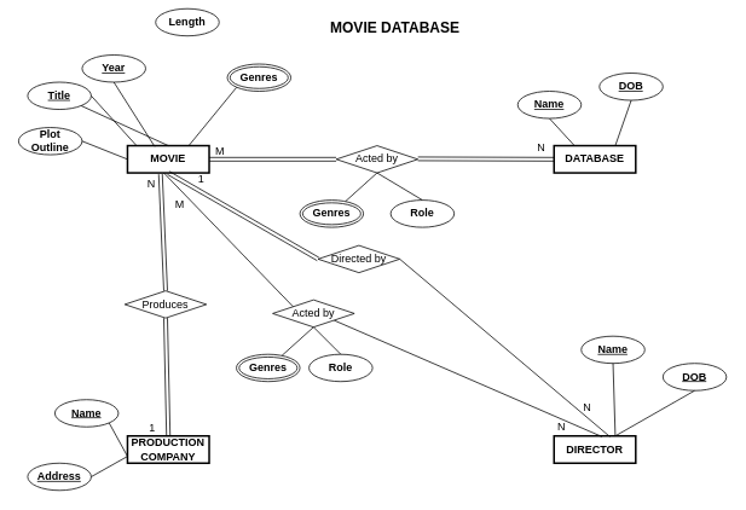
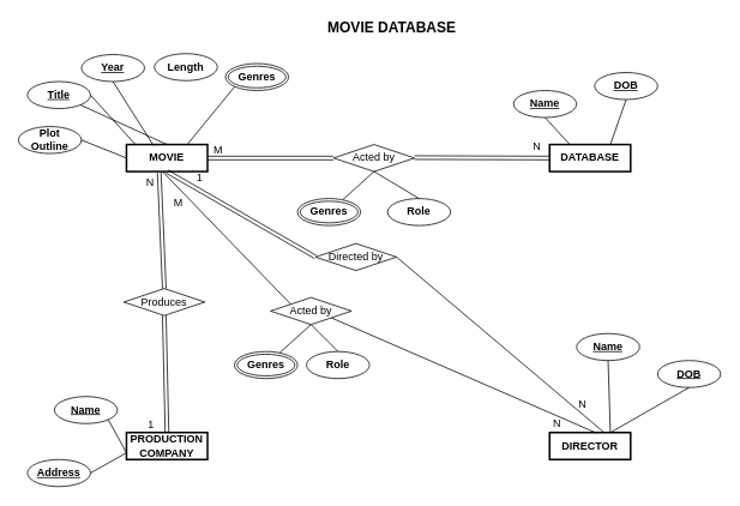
  <mxCell id="0" />
  <mxCell id="1" parent="0" />
  <mxCell id="2" value="MOVIE" style="whiteSpace=wrap;html=1;align=center;fontStyle=1;strokeWidth=2;" parent="1" vertex="1"><mxGeometry x="140" y="160" width="90" height="30" as="geometry" /></mxCell>
  <mxCell id="3" value="PRODUCTION&lt;br&gt;COMPANY" style="whiteSpace=wrap;html=1;align=center;fontStyle=1;strokeWidth=2;" parent="1" vertex="1"><mxGeometry x="140" y="480" width="90" height="30" as="geometry" /></mxCell>
  <mxCell id="4" value="DIRECTOR" style="whiteSpace=wrap;html=1;align=center;fontStyle=1;strokeWidth=2;" parent="1" vertex="1"><mxGeometry x="610" y="480" width="90" height="30" as="geometry" /></mxCell>
  <mxCell id="5" value="DATABASE" style="whiteSpace=wrap;html=1;align=center;fontStyle=1;strokeWidth=2;" parent="1" vertex="1"><mxGeometry x="610" y="160" width="90" height="30" as="geometry" /></mxCell>
  <mxCell id="6" value="Title" style="ellipse;whiteSpace=wrap;html=1;align=center;fontStyle=5" parent="1" vertex="1"><mxGeometry x="30" y="90" width="70" height="30" as="geometry" /></mxCell>
  <mxCell id="7" value="Year" style="ellipse;whiteSpace=wrap;html=1;align=center;fontStyle=5" parent="1" vertex="1"><mxGeometry x="90" y="60" width="70" height="30" as="geometry" /></mxCell>
- <mxCell id="8" value="Length" style="ellipse;whiteSpace=wrap;html=1;align=center;fontStyle=1" parent="1" vertex="1"><mxGeometry x="171" y="9" width="70" height="30" as="geometry" /></mxCell>
+ <mxCell id="8" value="Length" style="ellipse;whiteSpace=wrap;html=1;align=center;fontStyle=1" parent="1" vertex="1"><mxGeometry x="171" y="59" width="70" height="30" as="geometry" /></mxCell>
  <mxCell id="9" value="Plot&lt;br&gt;Outline" style="ellipse;whiteSpace=wrap;html=1;align=center;fontStyle=1" parent="1" vertex="1"><mxGeometry y="140" width="70" height="30" as="geometry" x="20" /></mxCell>
  <mxCell id="10" value="Name" style="ellipse;whiteSpace=wrap;html=1;align=center;fontStyle=5" parent="1" vertex="1"><mxGeometry x="570" y="100" width="70" height="30" as="geometry" /></mxCell>
  <mxCell id="11" value="DOB" style="ellipse;whiteSpace=wrap;html=1;align=center;fontStyle=5" parent="1" vertex="1"><mxGeometry x="660" y="80" width="70" height="30" as="geometry" /></mxCell>
  <mxCell id="12" value="Role" style="ellipse;whiteSpace=wrap;html=1;align=center;fontStyle=1" parent="1" vertex="1"><mxGeometry x="430" y="220" width="70" height="30" as="geometry" /></mxCell>
  <mxCell id="13" value="Name" style="ellipse;whiteSpace=wrap;html=1;align=center;fontStyle=5" parent="1" vertex="1"><mxGeometry x="640" y="370" width="70" height="30" as="geometry" /></mxCell>
  <mxCell id="14" value="DOB" style="ellipse;whiteSpace=wrap;html=1;align=center;fontStyle=5" parent="1" vertex="1"><mxGeometry x="730" y="400" width="70" height="30" as="geometry" /></mxCell>
  <mxCell id="15" value="Name" style="ellipse;whiteSpace=wrap;html=1;align=center;fontStyle=5" parent="1" vertex="1"><mxGeometry x="60" y="440" width="70" height="30" as="geometry" /></mxCell>
  <mxCell id="16" value="Address" style="ellipse;whiteSpace=wrap;html=1;align=center;fontStyle=5" parent="1" vertex="1"><mxGeometry x="30" y="510" width="70" height="30" as="geometry" /></mxCell>
  <mxCell id="17" value="Acted by" style="shape=rhombus;perimeter=rhombusPerimeter;whiteSpace=wrap;html=1;align=center;" parent="1" vertex="1"><mxGeometry x="370" y="160" width="90" height="30" as="geometry" /></mxCell>
  <mxCell id="18" value="Directed by" style="shape=rhombus;perimeter=rhombusPerimeter;whiteSpace=wrap;html=1;align=center;" parent="1" vertex="1"><mxGeometry x="350" y="270" width="90" height="30" as="geometry" /></mxCell>
  <mxCell id="19" value="" style="endArrow=none;html=1;rounded=0;exitX=0;exitY=0.5;exitDx=0;exitDy=0;entryX=1;entryY=0.5;entryDx=0;entryDy=0;" parent="1" source="2" target="9" edge="1"><mxGeometry relative="1" as="geometry"><mxPoint x="350" y="310" as="sourcePoint" /><mxPoint x="510" y="310" as="targetPoint" /></mxGeometry></mxCell>
  <mxCell id="20" value="" style="endArrow=none;html=1;rounded=0;entryX=1;entryY=0.5;entryDx=0;entryDy=0;" parent="1" target="6" edge="1"><mxGeometry relative="1" as="geometry"><mxPoint x="150" y="160" as="sourcePoint" /><mxPoint x="100" y="165" as="targetPoint" /></mxGeometry></mxCell>
  <mxCell id="21" value="" style="endArrow=none;html=1;rounded=0;entryX=0.5;entryY=1;entryDx=0;entryDy=0;exitX=0.333;exitY=0.033;exitDx=0;exitDy=0;exitPerimeter=0;" parent="1" source="2" target="7" edge="1"><mxGeometry relative="1" as="geometry"><mxPoint x="171" y="161" as="sourcePoint" /><mxPoint x="110" y="115" as="targetPoint" /></mxGeometry></mxCell>
  <mxCell id="22" value="" style="endArrow=none;html=1;rounded=0;exitX=0.5;exitY=0;exitDx=0;exitDy=0;" parent="1" source="2" target="6" edge="1"><mxGeometry relative="1" as="geometry"><mxPoint x="172.5" y="170" as="sourcePoint" /><mxPoint x="135" y="100" as="targetPoint" /></mxGeometry></mxCell>
  <mxCell id="23" value="" style="endArrow=none;html=1;rounded=0;exitX=0.75;exitY=0;exitDx=0;exitDy=0;entryX=0;entryY=1;entryDx=0;entryDy=0;" parent="1" source="2" edge="1"><mxGeometry relative="1" as="geometry"><mxPoint x="195" y="170" as="sourcePoint" /><mxPoint x="260.251" y="95.607" as="targetPoint" /></mxGeometry></mxCell>
  <mxCell id="24" value="" style="endArrow=none;html=1;rounded=0;exitX=0.5;exitY=1;exitDx=0;exitDy=0;entryX=0.25;entryY=0;entryDx=0;entryDy=0;" parent="1" source="10" target="5" edge="1"><mxGeometry relative="1" as="geometry"><mxPoint x="217.5" y="170" as="sourcePoint" /><mxPoint x="270.251" y="105.607" as="targetPoint" /></mxGeometry></mxCell>
  <mxCell id="25" value="" style="endArrow=none;html=1;rounded=0;exitX=0.5;exitY=1;exitDx=0;exitDy=0;entryX=0.75;entryY=0;entryDx=0;entryDy=0;" parent="1" source="11" target="5" edge="1"><mxGeometry relative="1" as="geometry"><mxPoint x="615" y="140" as="sourcePoint" /><mxPoint x="642.5" y="170" as="targetPoint" /></mxGeometry></mxCell>
  <mxCell id="26" value="" style="shape=link;html=1;rounded=0;exitX=1;exitY=0.5;exitDx=0;exitDy=0;entryX=0;entryY=0.5;entryDx=0;entryDy=0;" parent="1" source="2" target="17" edge="1"><mxGeometry relative="1" as="geometry"><mxPoint x="350" y="310" as="sourcePoint" /><mxPoint x="510" y="310" as="targetPoint" /></mxGeometry></mxCell>
  <mxCell id="27" value="M" style="resizable=0;html=1;align=left;verticalAlign=bottom;" parent="26" connectable="0" vertex="1"><mxGeometry x="-1" relative="1" as="geometry"><mxPoint x="5" as="offset" /></mxGeometry></mxCell>
  <mxCell id="28" value="" style="shape=link;html=1;rounded=0;exitX=0.5;exitY=1;exitDx=0;exitDy=0;entryX=0;entryY=0.5;entryDx=0;entryDy=0;" parent="1" source="2" target="18" edge="1"><mxGeometry relative="1" as="geometry"><mxPoint x="200" y="205" as="sourcePoint" /><mxPoint x="355" y="320" as="targetPoint" /></mxGeometry></mxCell>
  <mxCell id="29" value="1" style="resizable=0;html=1;align=left;verticalAlign=bottom;" parent="28" connectable="0" vertex="1"><mxGeometry x="-1" relative="1" as="geometry"><mxPoint x="31" y="15" as="offset" /></mxGeometry></mxCell>
  <mxCell id="30" value="" style="endArrow=none;html=1;rounded=0;exitX=1;exitY=0.5;exitDx=0;exitDy=0;entryX=0.684;entryY=0.027;entryDx=0;entryDy=0;entryPerimeter=0;" parent="1" source="18" target="4" edge="1"><mxGeometry relative="1" as="geometry"><mxPoint x="470" y="185" as="sourcePoint" /><mxPoint x="660" y="480" as="targetPoint" /></mxGeometry></mxCell>
  <mxCell id="31" value="N" style="resizable=0;html=1;align=right;verticalAlign=bottom;" parent="30" connectable="0" vertex="1"><mxGeometry x="1" relative="1" as="geometry"><mxPoint x="-20.19" y="-23.16" as="offset" /></mxGeometry></mxCell>
  <mxCell id="32" value="" style="endArrow=none;html=1;rounded=0;entryX=0.5;entryY=1;entryDx=0;entryDy=0;" parent="1" source="48" target="17" edge="1"><mxGeometry relative="1" as="geometry"><mxPoint x="369.749" y="214.393" as="sourcePoint" /><mxPoint x="510" y="310" as="targetPoint" /></mxGeometry></mxCell>
  <mxCell id="33" value="" style="endArrow=none;html=1;rounded=0;exitX=0.5;exitY=0;exitDx=0;exitDy=0;entryX=0.5;entryY=1;entryDx=0;entryDy=0;" parent="1" source="12" target="17" edge="1"><mxGeometry relative="1" as="geometry"><mxPoint x="379.749" y="224.393" as="sourcePoint" /><mxPoint x="425" y="200" as="targetPoint" /></mxGeometry></mxCell>
  <mxCell id="34" value="" style="endArrow=none;html=1;rounded=0;exitX=0.5;exitY=1;exitDx=0;exitDy=0;entryX=0.75;entryY=0;entryDx=0;entryDy=0;" parent="1" source="13" edge="1" target="4"><mxGeometry relative="1" as="geometry"><mxPoint x="350" y="310" as="sourcePoint" /><mxPoint x="630" y="480" as="targetPoint" /></mxGeometry></mxCell>
  <mxCell id="35" value="" style="endArrow=none;html=1;rounded=0;exitX=0.5;exitY=1;exitDx=0;exitDy=0;entryX=0.75;entryY=0;entryDx=0;entryDy=0;" parent="1" source="14" target="4" edge="1"><mxGeometry relative="1" as="geometry"><mxPoint x="620" y="450" as="sourcePoint" /><mxPoint x="670" y="480" as="targetPoint" /></mxGeometry></mxCell>
  <mxCell id="36" value="" style="endArrow=none;html=1;rounded=0;exitX=1;exitY=1;exitDx=0;exitDy=0;entryX=0;entryY=0.75;entryDx=0;entryDy=0;" parent="1" source="15" target="3" edge="1"><mxGeometry relative="1" as="geometry"><mxPoint x="350" y="310" as="sourcePoint" /><mxPoint x="510" y="310" as="targetPoint" /></mxGeometry></mxCell>
  <mxCell id="37" value="" style="endArrow=none;html=1;rounded=0;exitX=1;exitY=0.5;exitDx=0;exitDy=0;entryX=0;entryY=0.75;entryDx=0;entryDy=0;" parent="1" source="16" target="3" edge="1"><mxGeometry relative="1" as="geometry"><mxPoint x="129.749" y="475.607" as="sourcePoint" /><mxPoint x="150" y="512.5" as="targetPoint" /></mxGeometry></mxCell>
  <mxCell id="38" value="Produces" style="shape=rhombus;perimeter=rhombusPerimeter;whiteSpace=wrap;html=1;align=center;" parent="1" vertex="1"><mxGeometry x="137" y="320" width="90" height="30" as="geometry" /></mxCell>
  <mxCell id="39" value="" style="shape=link;html=1;rounded=0;exitX=0.5;exitY=0;exitDx=0;exitDy=0;entryX=0.404;entryY=1.047;entryDx=0;entryDy=0;entryPerimeter=0;" parent="1" source="38" target="2" edge="1"><mxGeometry relative="1" as="geometry"><mxPoint x="350" y="310" as="sourcePoint" /><mxPoint x="510" y="310" as="targetPoint" /></mxGeometry></mxCell>
  <mxCell id="40" value="N" style="resizable=0;html=1;align=right;verticalAlign=bottom;" parent="39" connectable="0" vertex="1"><mxGeometry x="1" relative="1" as="geometry"><mxPoint x="-5.35" y="18.71" as="offset" /></mxGeometry></mxCell>
  <mxCell id="41" value="" style="endArrow=none;html=1;rounded=0;entryX=0.587;entryY=0.027;entryDx=0;entryDy=0;exitX=1;exitY=1;exitDx=0;exitDy=0;entryPerimeter=0;" parent="1" source="45" target="4" edge="1"><mxGeometry relative="1" as="geometry"><mxPoint x="350" y="360" as="sourcePoint" /><mxPoint x="510" y="310" as="targetPoint" /></mxGeometry></mxCell>
  <mxCell id="42" value="" style="resizable=0;html=1;align=left;verticalAlign=bottom;" parent="1" connectable="0" vertex="1"><mxGeometry x="210" y="223" as="geometry"><mxPoint x="446" y="247" as="offset" /></mxGeometry></mxCell>
  <mxCell id="43" value="&lt;b style=&quot;font-size: 16px;&quot;&gt;MOVIE DATABASE&lt;/b&gt;" style="text;html=1;strokeColor=none;fillColor=none;align=center;verticalAlign=middle;whiteSpace=wrap;rounded=0;fontSize=16;" parent="1" vertex="1"><mxGeometry x="360" y="20" width="150" height="20" as="geometry" /></mxCell>
  <mxCell id="44" value="&lt;span style=&quot;font-weight: 700&quot;&gt;Genres&lt;/span&gt;" style="ellipse;shape=doubleEllipse;margin=3;whiteSpace=wrap;html=1;align=center;" vertex="1" parent="1"><mxGeometry x="250" y="70" width="70" height="30" as="geometry" /></mxCell>
  <mxCell id="45" value="Acted by" style="shape=rhombus;perimeter=rhombusPerimeter;whiteSpace=wrap;html=1;align=center;" vertex="1" parent="1"><mxGeometry x="300" y="330" width="90" height="30" as="geometry" /></mxCell>
  <mxCell id="46" value="" style="endArrow=none;html=1;rounded=0;entryX=0;entryY=0;entryDx=0;entryDy=0;" edge="1" parent="1" target="45"><mxGeometry relative="1" as="geometry"><mxPoint x="180" y="190" as="sourcePoint" /><mxPoint x="620" y="185" as="targetPoint" /></mxGeometry></mxCell>
  <mxCell id="47" value="M" style="resizable=0;html=1;align=right;verticalAlign=bottom;" connectable="0" vertex="1" parent="46"><mxGeometry x="1" relative="1" as="geometry"><mxPoint x="-119.44" y="-104.43" as="offset" /></mxGeometry></mxCell>
  <mxCell id="48" value="&lt;span style=&quot;font-weight: 700&quot;&gt;Genres&lt;/span&gt;" style="ellipse;shape=doubleEllipse;margin=3;whiteSpace=wrap;html=1;align=center;" vertex="1" parent="1"><mxGeometry x="330" y="220" width="70" height="30" as="geometry" /></mxCell>
  <mxCell id="49" value="Role" style="ellipse;whiteSpace=wrap;html=1;align=center;fontStyle=1" vertex="1" parent="1"><mxGeometry x="340" y="390" width="70" height="30" as="geometry" /></mxCell>
  <mxCell id="50" value="" style="endArrow=none;html=1;rounded=0;entryX=0.5;entryY=1;entryDx=0;entryDy=0;" edge="1" parent="1" source="52"><mxGeometry relative="1" as="geometry"><mxPoint x="299.749" y="384.393" as="sourcePoint" /><mxPoint x="345" y="360" as="targetPoint" /></mxGeometry></mxCell>
  <mxCell id="51" value="" style="endArrow=none;html=1;rounded=0;exitX=0.5;exitY=0;exitDx=0;exitDy=0;entryX=0.5;entryY=1;entryDx=0;entryDy=0;" edge="1" parent="1" source="49"><mxGeometry relative="1" as="geometry"><mxPoint x="309.749" y="394.393" as="sourcePoint" /><mxPoint x="345" y="360" as="targetPoint" /></mxGeometry></mxCell>
  <mxCell id="52" value="&lt;span style=&quot;font-weight: 700&quot;&gt;Genres&lt;/span&gt;" style="ellipse;shape=doubleEllipse;margin=3;whiteSpace=wrap;html=1;align=center;" vertex="1" parent="1"><mxGeometry x="260" y="390" width="70" height="30" as="geometry" /></mxCell>
  <mxCell id="53" value="" style="shape=link;html=1;rounded=0;exitX=1;exitY=0.5;exitDx=0;exitDy=0;entryX=0;entryY=0.5;entryDx=0;entryDy=0;" edge="1" parent="1" target="5"><mxGeometry relative="1" as="geometry"><mxPoint x="460" y="174.5" as="sourcePoint" /><mxPoint x="600" y="174.5" as="targetPoint" /></mxGeometry></mxCell>
  <mxCell id="54" value="N" style="resizable=0;html=1;align=left;verticalAlign=bottom;" connectable="0" vertex="1" parent="53"><mxGeometry x="-1" relative="1" as="geometry"><mxPoint x="130" y="-4.5" as="offset" /></mxGeometry></mxCell>
  <mxCell id="55" value="N" style="resizable=0;html=1;align=right;verticalAlign=bottom;" connectable="0" vertex="1" parent="1"><mxGeometry x="661.178" y="470.487" as="geometry"><mxPoint x="-38" y="8" as="offset" /></mxGeometry></mxCell>
  <mxCell id="56" value="" style="shape=link;html=1;rounded=0;exitX=0.5;exitY=0;exitDx=0;exitDy=0;entryX=0.5;entryY=1;entryDx=0;entryDy=0;" edge="1" parent="1" source="3" target="38"><mxGeometry relative="1" as="geometry"><mxPoint x="189.32" y="480" as="sourcePoint" /><mxPoint x="180" y="351" as="targetPoint" /></mxGeometry></mxCell>
  <mxCell id="57" value="1" style="resizable=0;html=1;align=right;verticalAlign=bottom;" connectable="0" vertex="1" parent="56"><mxGeometry x="1" relative="1" as="geometry"><mxPoint x="-11" y="129.97" as="offset" /></mxGeometry></mxCell>
